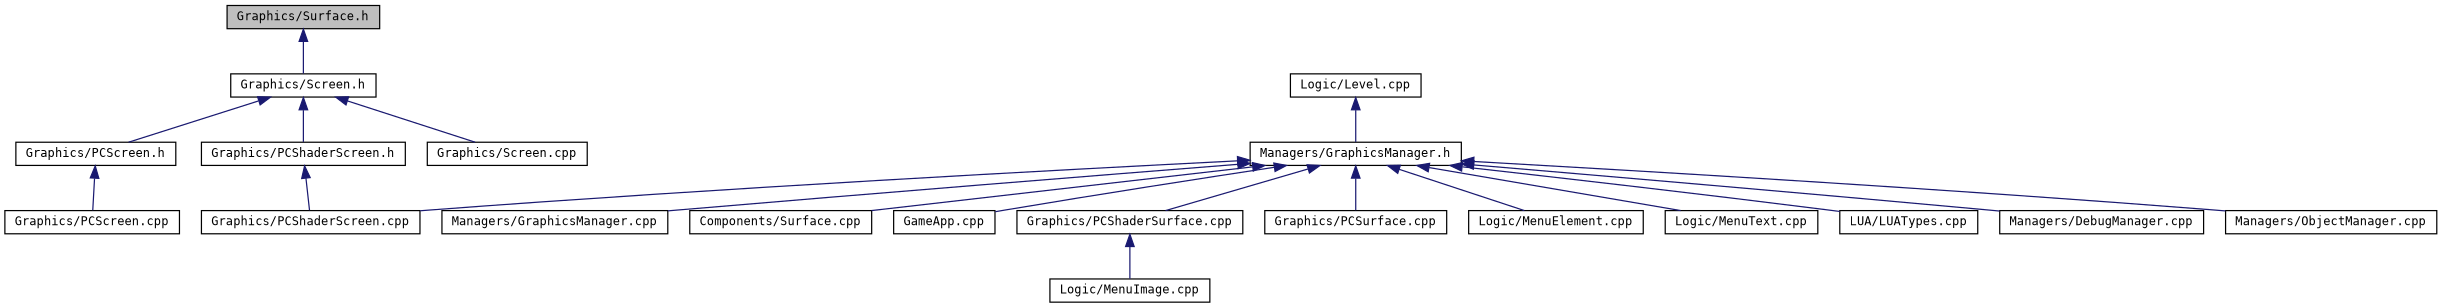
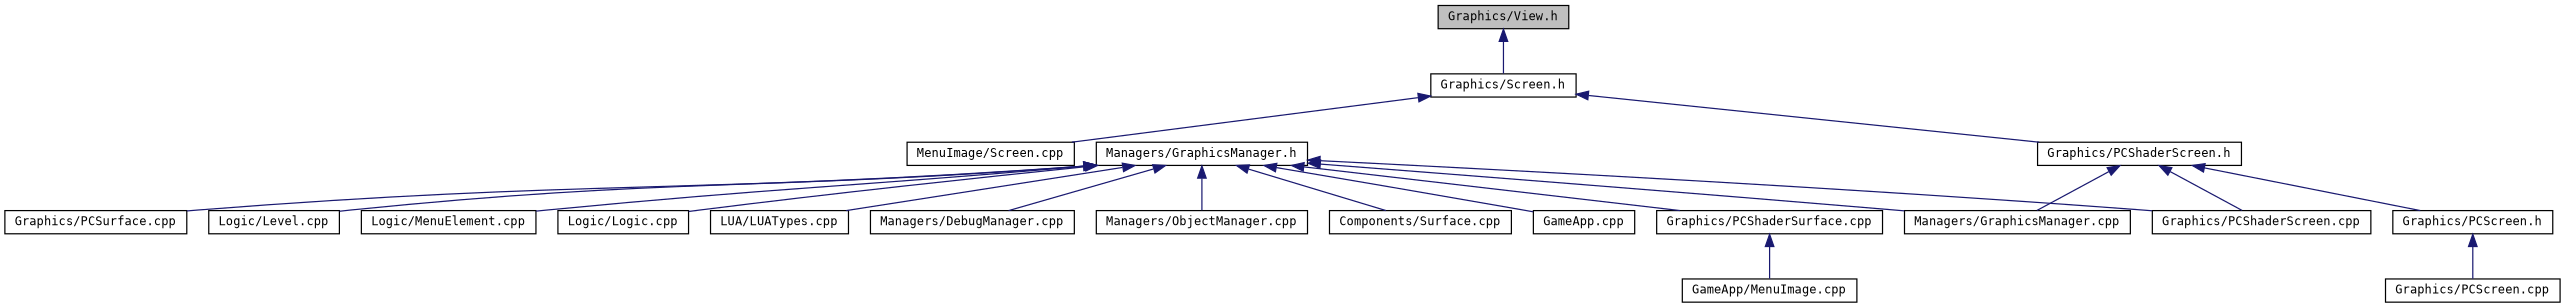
  digraph {
    fontname="DejaVu Sans Mono"
    node [color=black fillcolor=white fontname="DejaVu Sans Mono" fontsize=10 shape=record style=filled]
    edge [color=midnightblue dir=back fontname="DejaVu Sans Mono" fontsize=10 labelfontname=Helvetica labelfontsize=10 style=solid]
-   n1 [fillcolor=grey75 fontcolor=black height=0.2 label="Graphics/Surface.h" width=0.4]
+   n1 [fillcolor=grey75 fontcolor=black height=0.2 label="Graphics/View.h" width=0.4]
    n2 [height=0.2 label="Graphics/Screen.h" width=0.4]
    n3 [height=0.2 label="Graphics/PCScreen.h" width=0.4]
    n4 [height=0.2 label="Graphics/PCShaderScreen.h" width=0.4]
-   n5 [height=0.2 label="Graphics/Screen.cpp" width=0.4]
+   n5 [height=0.2 label="MenuImage/Screen.cpp" width=0.4]
    n6 [height=0.2 label="Graphics/PCScreen.cpp" width=0.4]
    n7 [height=0.2 label="Graphics/PCShaderScreen.cpp" width=0.4]
    n8 [height=0.2 label="Managers/GraphicsManager.cpp" width=0.4]
    n9 [height=0.2 label="Managers/GraphicsManager.h" width=0.4]
    n10 [height=0.2 label="Components/Surface.cpp" width=0.4]
    n11 [height=0.2 label="GameApp.cpp" width=0.4]
    n12 [height=0.2 label="Graphics/PCShaderSurface.cpp" width=0.4]
    n13 [height=0.2 label="Graphics/PCSurface.cpp" width=0.4]
    n14 [height=0.2 label="Logic/Level.cpp" width=0.4]
    n15 [height=0.2 label="Logic/MenuElement.cpp" width=0.4]
-   n16 [height=0.2 label="Logic/MenuText.cpp" width=0.4]
+   n16 [height=0.2 label="Logic/Logic.cpp" width=0.4]
    n17 [height=0.2 label="LUA/LUATypes.cpp" width=0.4]
    n18 [height=0.2 label="Managers/DebugManager.cpp" width=0.4]
    n19 [height=0.2 label="Managers/ObjectManager.cpp" width=0.4]
-   n20 [height=0.2 label="Logic/MenuImage.cpp" width=0.4]
+   n20 [height=0.2 label="GameApp/MenuImage.cpp" width=0.4]
    n1 -> n2
-   n2 -> n3
+   n4 -> n3
    n2 -> n4
    n2 -> n5
    n3 -> n6
    n4 -> n7
+   n4 -> n8
    n9 -> n7
    n9 -> n8
    n9 -> n10
    n9 -> n11
    n9 -> n12
    n9 -> n13
-   n14 -> n9
+   n9 -> n14
    n9 -> n15
    n9 -> n16
    n9 -> n17
    n9 -> n18
    n9 -> n19
    n12 -> n20
  }
